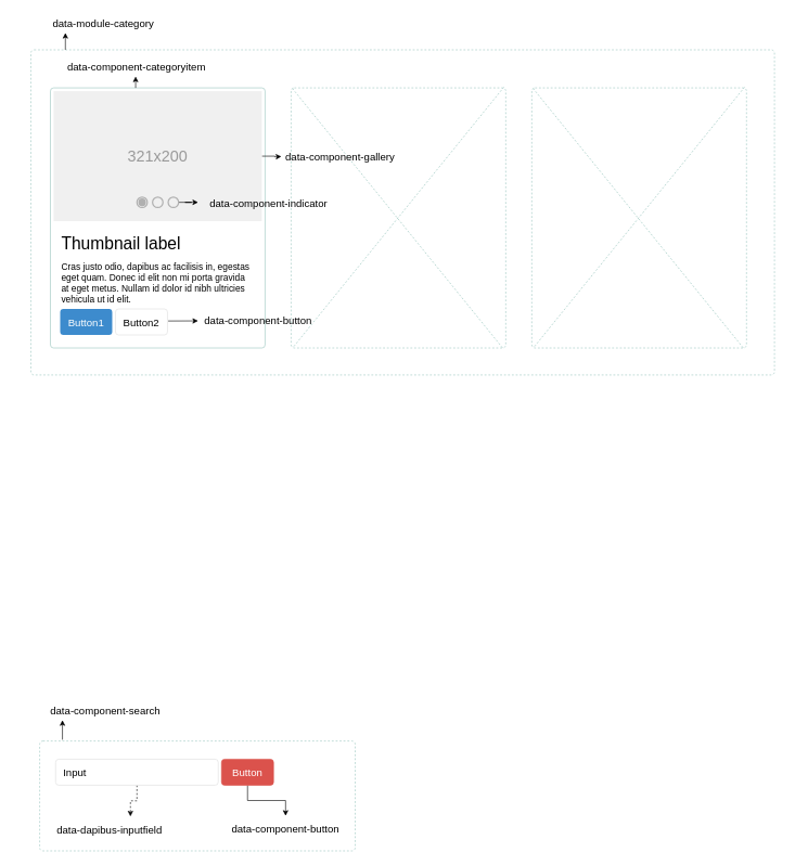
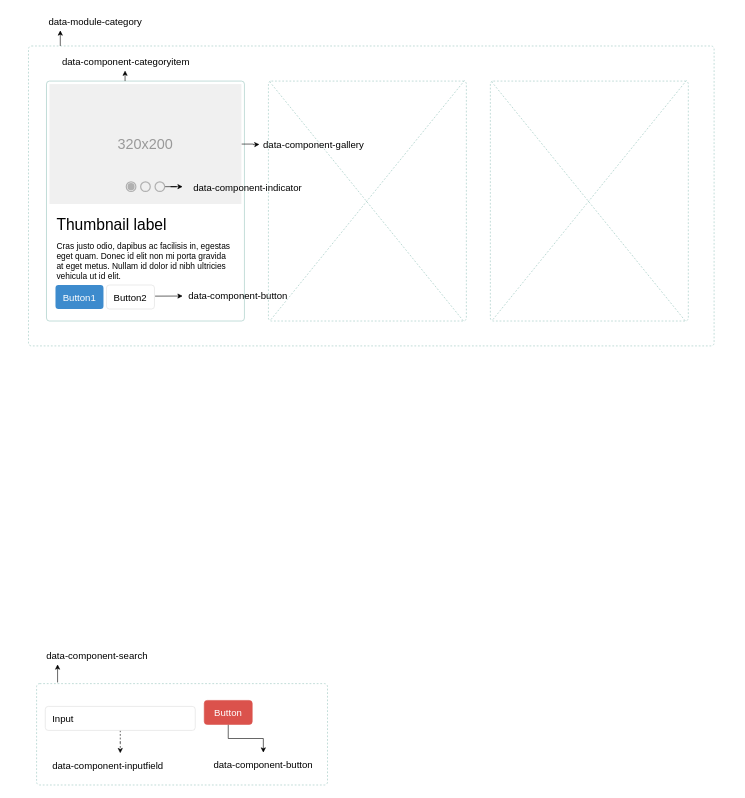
  <mxCell id="0" style=";html=1;" />
  <mxCell id="1" style=";html=1;" parent="0" />
  <mxCell id="2" value="" style="html=1;shadow=0;dashed=1;shape=mxgraph.bootstrap.rrect;fillColor=#ffffff;rSize=5;strokeColor=none;fontSize=16;fontColor=#000000;" vertex="1" parent="1"><mxGeometry x="20" y="46" width="1200" height="560" as="geometry" /></mxCell>
  <mxCell id="3" value="" style="html=1;shadow=0;dashed=1;shape=mxgraph.bootstrap.rrect;fillColor=none;rSize=5;strokeColor=#9AC7BF;fontSize=16;fontColor=#000000;" vertex="1" parent="1"><mxGeometry x="47" y="76" width="1143" height="500" as="geometry" /></mxCell>
  <mxCell id="4" value="data-module-category" style="html=1;shadow=0;dashed=0;shape=mxgraph.bootstrap.rrect;fillColor=none;rSize=5;strokeColor=none;fontSize=16;fontColor=#000000;" vertex="1" parent="1"><mxGeometry x="58" y="20" width="200" height="30" as="geometry" /></mxCell>
  <mxCell id="5" value="" style="html=1;shadow=0;dashed=1;shape=mxgraph.bootstrap.rrect;fillColor=#ffffff;rSize=5;strokeColor=#9AC7BF;fontSize=16;fontColor=#000000;" vertex="1" parent="1"><mxGeometry x="447" y="134.5" width="330" height="400" as="geometry" /></mxCell>
  <mxCell id="6" value="" style="line;strokeWidth=1;direction=south;html=1;fillColor=#ffffff;fontSize=16;fontColor=#000000;rotation=-39;strokeColor=#9AC7BF;dashed=1;" vertex="1" parent="1"><mxGeometry x="606" y="78" width="10" height="515" as="geometry" /></mxCell>
  <mxCell id="7" value="" style="edgeStyle=orthogonalEdgeStyle;rounded=0;orthogonalLoop=1;jettySize=auto;html=1;fontSize=23;fontColor=#E1D5E7;" edge="1" parent="1" source="8" target="9"><mxGeometry relative="1" as="geometry" /></mxCell>
  <mxCell id="8" value="Button" style="html=1;shadow=0;dashed=0;shape=mxgraph.bootstrap.rrect;rSize=5;fillColor=#DB524C;align=center;strokeColor=#DB524C;fontColor=#ffffff;fontSize=16;whiteSpace=wrap;" vertex="1" parent="1"><mxGeometry x="340" y="1167" width="80" height="40" as="geometry" /></mxCell>
  <mxCell id="9" value="data-component-button" style="html=1;shadow=0;dashed=0;shape=mxgraph.bootstrap.rrect;rSize=5;fillColor=none;align=center;strokeColor=none;fontColor=#000000;fontSize=16;whiteSpace=wrap;" vertex="1" parent="1"><mxGeometry x="341" y="1254" width="195" height="40" as="geometry" /></mxCell>
  <mxCell id="10" value="" style="edgeStyle=orthogonalEdgeStyle;rounded=0;orthogonalLoop=1;jettySize=auto;html=1;fontSize=23;fontColor=#E1D5E7;dashed=1;" edge="1" parent="1" source="11" target="12"><mxGeometry relative="1" as="geometry" /></mxCell>
- <mxCell id="11" value="Input" style="html=1;shadow=0;dashed=0;shape=mxgraph.bootstrap.rrect;rSize=5;fillColor=#ffffff;strokeColor=#dddddd;fontSize=16;align=left;spacingLeft=10;whiteSpace=wrap;" vertex="1" parent="1"><mxGeometry x="85" y="1167" width="250" height="40" as="geometry" /></mxCell>
- <mxCell id="12" value="data-dapibus-inputfield" style="html=1;shadow=0;dashed=0;shape=mxgraph.bootstrap.rrect;rSize=5;fillColor=none;strokeColor=none;fontSize=16;align=left;spacingLeft=10;whiteSpace=wrap;" vertex="1" parent="1"><mxGeometry x="75" y="1255" width="250" height="40" as="geometry" /></mxCell>
+ <mxCell id="11" value="Input" style="html=1;shadow=0;dashed=0;shape=mxgraph.bootstrap.rrect;rSize=5;fillColor=#ffffff;strokeColor=#dddddd;fontSize=16;align=left;spacingLeft=10;whiteSpace=wrap;" vertex="1" parent="1"><mxGeometry x="75" y="1177" width="250" height="40" as="geometry" /></mxCell>
+ <mxCell id="12" value="data-component-inputfield" style="html=1;shadow=0;dashed=0;shape=mxgraph.bootstrap.rrect;rSize=5;fillColor=none;strokeColor=none;fontSize=16;align=left;spacingLeft=10;whiteSpace=wrap;" vertex="1" parent="1"><mxGeometry x="75" y="1255" width="250" height="40" as="geometry" /></mxCell>
  <mxCell id="13" value="" style="html=1;shadow=0;dashed=0;shape=mxgraph.bootstrap.rrect;fillColor=#ffffff;rSize=5;strokeColor=#9AC7BF;fontSize=16;fontColor=#000000;" vertex="1" parent="1"><mxGeometry x="77" y="134.5" width="330" height="400" as="geometry" /></mxCell>
  <mxCell id="14" value="" style="edgeStyle=orthogonalEdgeStyle;rounded=0;orthogonalLoop=1;jettySize=auto;html=1;fontSize=16;fontColor=#000000;" edge="1" parent="13" source="15"><mxGeometry relative="1" as="geometry"><mxPoint x="355" y="105.5" as="targetPoint" /></mxGeometry></mxCell>
- <mxCell id="15" value="321x200" style="shape=rect;fontSize=24;fillColor=#f0f0f0;strokeColor=none;fontColor=#999999;whiteSpace=wrap;" vertex="1" parent="13"><mxGeometry x="5" y="5" width="320" height="200" as="geometry" /></mxCell>
+ <mxCell id="15" value="320x200" style="shape=rect;fontSize=24;fillColor=#f0f0f0;strokeColor=none;fontColor=#999999;whiteSpace=wrap;" vertex="1" parent="13"><mxGeometry x="5" y="5" width="320" height="200" as="geometry" /></mxCell>
  <mxCell id="16" value="Thumbnail label" style="html=1;shadow=0;dashed=0;shape=mxgraph.bootstrap.anchor;fontSize=26;align=left;whiteSpace=wrap;" vertex="1" parent="13"><mxGeometry x="15" y="220" width="300" height="40" as="geometry" /></mxCell>
  <mxCell id="17" value="Cras justo odio, dapibus ac facilisis in, egestas eget quam. Donec id elit non mi porta gravida at eget metus. Nullam id dolor id nibh ultricies vehicula ut id elit." style="html=1;shadow=0;dashed=0;shape=mxgraph.bootstrap.anchor;strokeColor=#dddddd;whiteSpace=wrap;align=left;verticalAlign=top;fontSize=14;whiteSpace=wrap;" vertex="1" parent="13"><mxGeometry x="15" y="260" width="300" height="80" as="geometry" /></mxCell>
  <mxCell id="18" value="Button1" style="html=1;shadow=0;dashed=0;shape=mxgraph.bootstrap.rrect;rSize=5;fontSize=16;fillColor=#3D8BCD;strokeColor=none;fontColor=#ffffff;whiteSpace=wrap;" vertex="1" parent="13"><mxGeometry y="1" width="80" height="40" relative="1" as="geometry"><mxPoint x="15" y="-60" as="offset" /></mxGeometry></mxCell>
  <mxCell id="19" value="Button2" style="html=1;shadow=0;dashed=0;shape=mxgraph.bootstrap.rrect;rSize=5;fontSize=16;strokeColor=#dddddd;whiteSpace=wrap;" vertex="1" parent="13"><mxGeometry y="1" width="80" height="40" relative="1" as="geometry"><mxPoint x="100" y="-60" as="offset" /></mxGeometry></mxCell>
  <mxCell id="20" value="" style="shape=ellipse;labelPosition=right;align=left;strokeColor=none;fillColor=none;opacity=10;fontSize=16;fontColor=#000000;" vertex="1" parent="13"><mxGeometry x="117" y="152" width="48" height="48" as="geometry" /></mxCell>
  <mxCell id="21" value="" style="dashed=0;labelPosition=right;align=left;shape=mxgraph.gmdl.radiobutton;strokeColor=#B0B0B0;fillColor=#B0B0B0;strokeWidth=2;" vertex="1" parent="20"><mxGeometry x="16" y="16" width="16" height="16" as="geometry" /></mxCell>
  <mxCell id="22" value="" style="shape=ellipse;labelPosition=right;align=left;strokeColor=none;fillColor=none;opacity=10;fontSize=16;fontColor=#000000;" vertex="1" parent="13"><mxGeometry x="141" y="152" width="48" height="48" as="geometry" /></mxCell>
  <mxCell id="23" value="" style="dashed=0;labelPosition=right;align=left;shape=mxgraph.gmdl.radiobutton;strokeColor=#B0B0B0;fillColor=none;strokeWidth=2;" vertex="1" parent="22"><mxGeometry x="16" y="16" width="16" height="16" as="geometry" /></mxCell>
  <mxCell id="24" value="" style="shape=ellipse;labelPosition=right;align=left;strokeColor=none;fillColor=none;opacity=10;fontSize=16;fontColor=#000000;" vertex="1" parent="13"><mxGeometry x="165" y="152" width="48" height="48" as="geometry" /></mxCell>
  <mxCell id="25" value="" style="edgeStyle=orthogonalEdgeStyle;rounded=0;orthogonalLoop=1;jettySize=auto;html=1;fontSize=16;fontColor=#000000;" edge="1" parent="24" source="26" target="27"><mxGeometry relative="1" as="geometry" /></mxCell>
  <mxCell id="26" value="" style="dashed=0;labelPosition=right;align=left;shape=mxgraph.gmdl.radiobutton;strokeColor=#B0B0B0;fillColor=none;strokeWidth=2;" vertex="1" parent="24"><mxGeometry x="16" y="16" width="16" height="16" as="geometry" /></mxCell>
  <mxCell id="27" value="data-component-indicator" style="dashed=0;labelPosition=right;align=left;shape=mxgraph.gmdl.radiobutton;strokeColor=none;fillColor=none;strokeWidth=2;fontSize=16;" vertex="1" parent="24"><mxGeometry x="62" y="16" width="16" height="16" as="geometry" /></mxCell>
  <mxCell id="28" value="data-component-categoryitem" style="html=1;shadow=0;dashed=0;shape=mxgraph.bootstrap.rrect;fillColor=none;rSize=5;strokeColor=none;fontSize=16;fontColor=#000000;" vertex="1" parent="1"><mxGeometry x="91.5" y="90.5" width="235" height="25" as="geometry" /></mxCell>
  <mxCell id="29" value="data-component-gallery" style="html=1;shadow=0;dashed=0;shape=mxgraph.bootstrap.rrect;fillColor=none;rSize=5;strokeColor=none;fontSize=16;fontColor=#000000;" vertex="1" parent="1"><mxGeometry x="423.5" y="227" width="197" height="25" as="geometry" /></mxCell>
  <mxCell id="30" value="data-component-button" style="html=1;shadow=0;dashed=0;shape=mxgraph.bootstrap.rrect;fillColor=none;rSize=5;strokeColor=none;fontSize=16;fontColor=#000000;" vertex="1" parent="1"><mxGeometry x="304" y="480" width="184" height="25" as="geometry" /></mxCell>
  <mxCell id="31" value="" style="endArrow=classic;html=1;fontSize=16;fontColor=#000000;exitX=1.013;exitY=0.463;exitDx=0;exitDy=0;exitPerimeter=0;" edge="1" parent="1" source="19" target="30"><mxGeometry width="50" height="50" relative="1" as="geometry"><mxPoint x="262" y="517.5" as="sourcePoint" /><mxPoint x="312" y="467.5" as="targetPoint" /></mxGeometry></mxCell>
  <mxCell id="32" value="" style="line;strokeWidth=1;direction=south;html=1;fillColor=#ffffff;fontSize=16;fontColor=#000000;rotation=39;strokeColor=#9AC7BF;dashed=1;" vertex="1" parent="1"><mxGeometry x="607" y="76" width="10" height="515" as="geometry" /></mxCell>
  <mxCell id="33" value="" style="endArrow=classic;html=1;fontSize=16;fontColor=#000000;" edge="1" parent="1"><mxGeometry width="50" height="50" relative="1" as="geometry"><mxPoint x="208" y="134.5" as="sourcePoint" /><mxPoint x="208" y="117" as="targetPoint" /></mxGeometry></mxCell>
  <mxCell id="34" value="" style="endArrow=classic;html=1;fontSize=16;fontColor=#000000;entryX=0.21;entryY=1.077;entryDx=0;entryDy=0;entryPerimeter=0;" edge="1" parent="1"><mxGeometry width="50" height="50" relative="1" as="geometry"><mxPoint x="100" y="76" as="sourcePoint" /><mxPoint x="100" y="50" as="targetPoint" /></mxGeometry></mxCell>
  <mxCell id="35" value="" style="html=1;shadow=0;dashed=1;shape=mxgraph.bootstrap.rrect;fillColor=none;rSize=5;strokeColor=#9AC7BF;fontSize=16;fontColor=#000000;" vertex="1" parent="1"><mxGeometry x="60.5" y="1139" width="485" height="169" as="geometry" /></mxCell>
  <mxCell id="36" value="data-component-search" style="html=1;shadow=0;dashed=0;shape=mxgraph.bootstrap.rrect;fillColor=none;rSize=5;strokeColor=none;fontSize=16;fontColor=#000000;" vertex="1" parent="1"><mxGeometry x="58" y="1076" width="205" height="32" as="geometry" /></mxCell>
  <mxCell id="37" value="" style="endArrow=classic;html=1;fontSize=16;fontColor=#000000;" edge="1" parent="1"><mxGeometry width="50" height="50" relative="1" as="geometry"><mxPoint x="95.5" y="1137" as="sourcePoint" /><mxPoint x="95.5" y="1107" as="targetPoint" /></mxGeometry></mxCell>
  <mxCell id="38" value="" style="html=1;shadow=0;dashed=1;shape=mxgraph.bootstrap.rrect;fillColor=#ffffff;rSize=5;strokeColor=#9AC7BF;fontSize=16;fontColor=#000000;" vertex="1" parent="1"><mxGeometry x="817" y="134.5" width="330" height="400" as="geometry" /></mxCell>
  <mxCell id="39" value="" style="line;strokeWidth=1;direction=south;html=1;fillColor=#ffffff;fontSize=16;fontColor=#000000;rotation=-39;strokeColor=#9AC7BF;dashed=1;" vertex="1" parent="1"><mxGeometry x="976" y="78" width="10" height="515" as="geometry" /></mxCell>
  <mxCell id="40" value="" style="line;strokeWidth=1;direction=south;html=1;fillColor=#ffffff;fontSize=16;fontColor=#000000;rotation=39;strokeColor=#9AC7BF;dashed=1;" vertex="1" parent="1"><mxGeometry x="977" y="76" width="10" height="515" as="geometry" /></mxCell>
